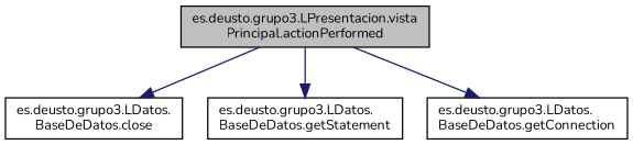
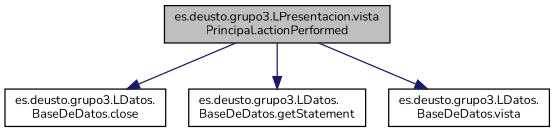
  digraph {
    rankdir=TB
    fontname=Nunito
    node [color=black fillcolor=white fontname=Nunito fontsize=10 shape=record style=filled]
    edge [color=midnightblue fontname=Nunito fontsize=10 labelfontname=Helvetica labelfontsize=10 style=solid]
    n1 [fillcolor=grey75 fontcolor=black height=0.2 label="es.deusto.grupo3.LPresentacion.vista\lPrincipal.actionPerformed" width=0.4]
    n2 [height=0.2 label="es.deusto.grupo3.LDatos.\lBaseDeDatos.close" width=0.4]
    n3 [height=0.2 label="es.deusto.grupo3.LDatos.\lBaseDeDatos.getStatement" width=0.4]
-   n4 [height=0.2 label="es.deusto.grupo3.LDatos.\lBaseDeDatos.getConnection" width=0.4]
+   n4 [height=0.2 label="es.deusto.grupo3.LDatos.\lBaseDeDatos.vista" width=0.4]
    n1 -> n2
    n1 -> n3
    n1 -> n4
  }
